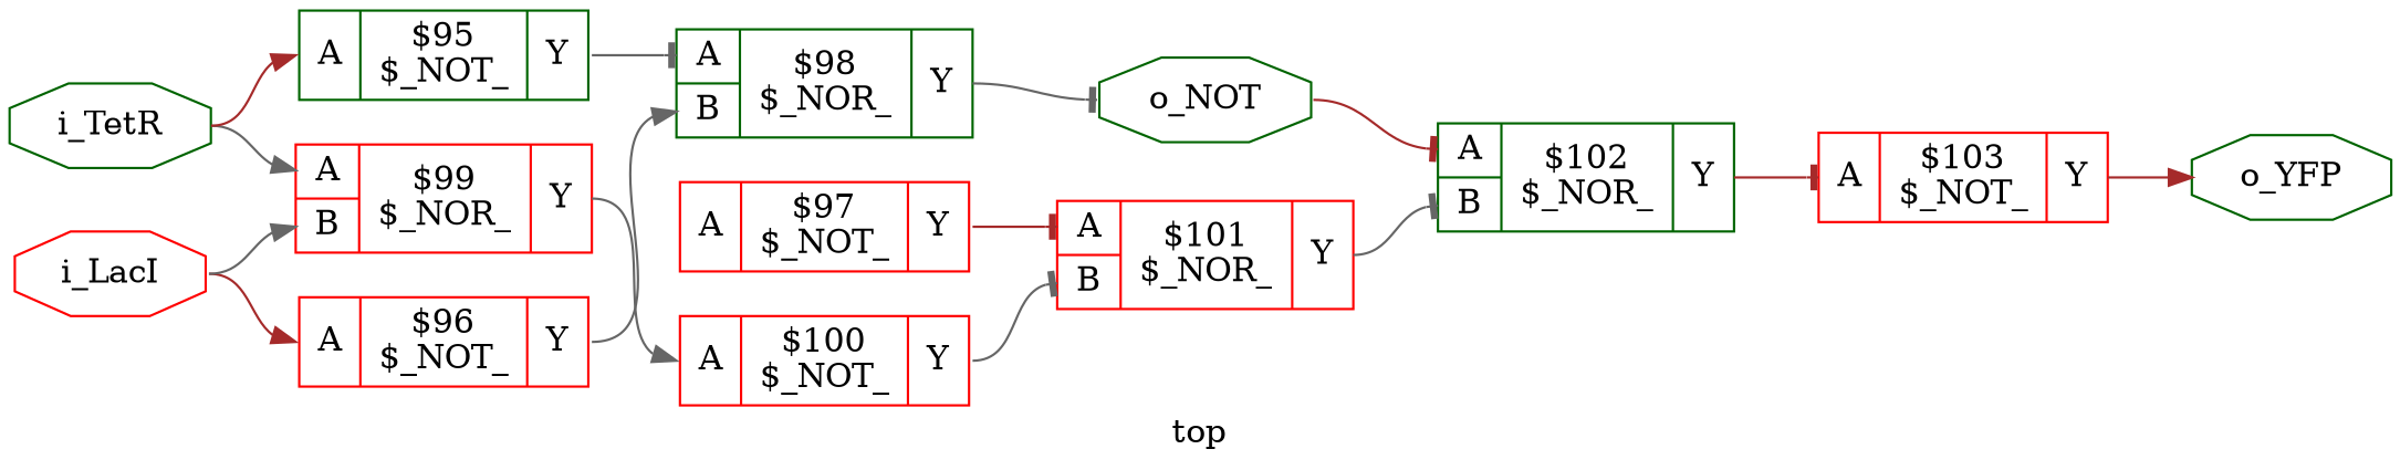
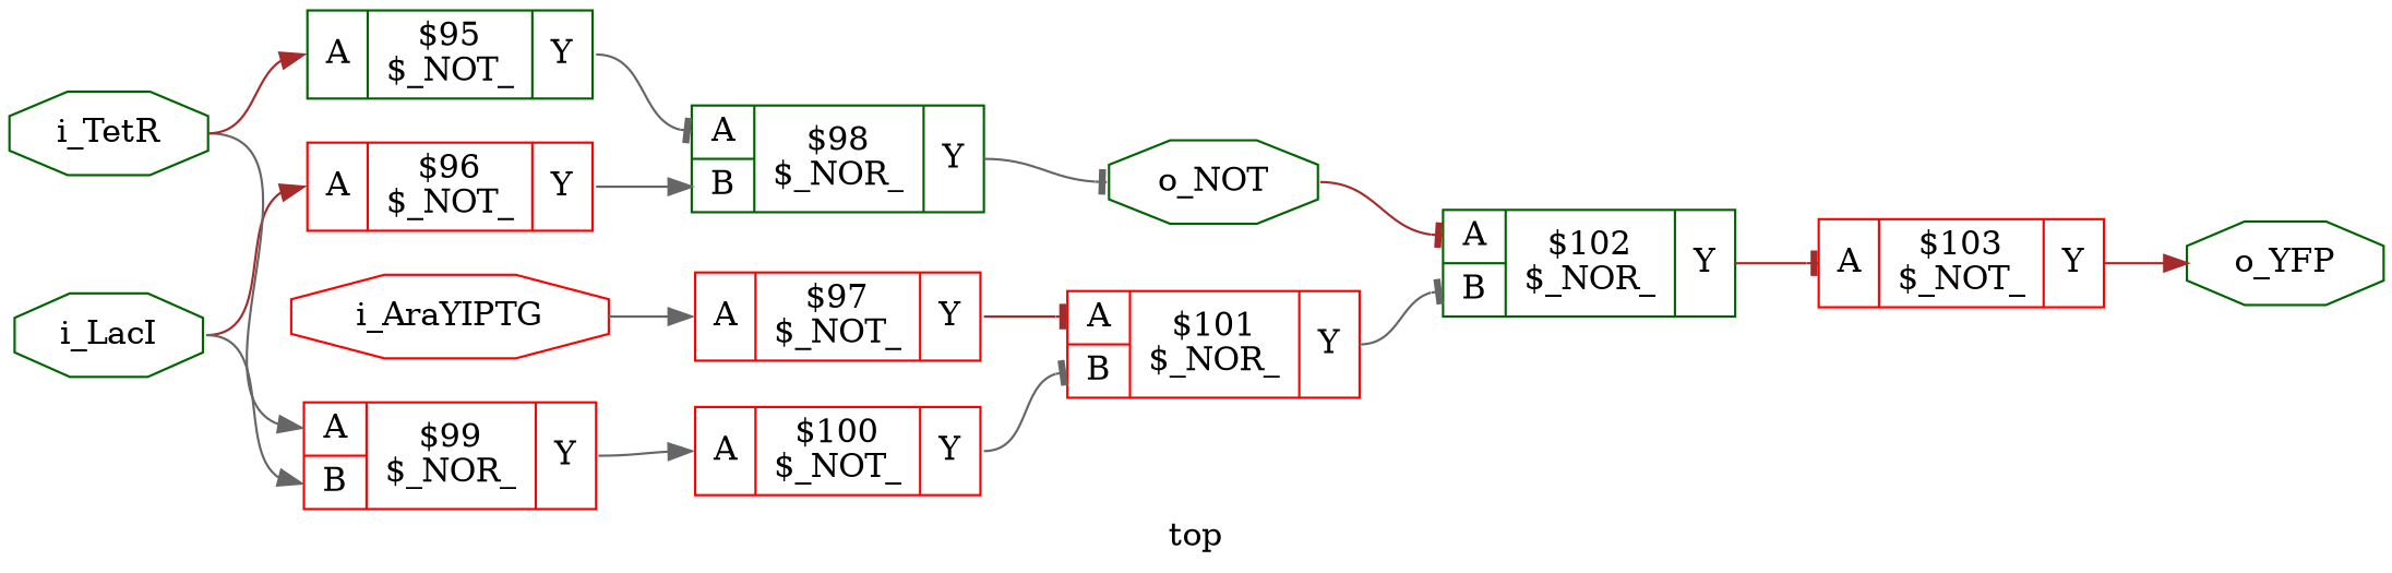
  digraph {
    label=top
    rankdir=LR
    remincross=true
    node [color=red shape=record]
    edge [arrowhead=normal color=gray40 fontcolor=black headport="p13:w" tailport="p14:e"]
+   n1 [fontcolor=black label=i_AraYIPTG shape=octagon]
    n2 [label="{{<p13> A}|$97\n$_NOT_|{<p14> Y}}"]
    n3 [label="{{<p13> A|<p16> B}|$101\n$_NOR_|{<p14> Y}}"]
-   n4 [fontcolor=black label=i_LacI shape=octagon]
+   n4 [color=darkgreen fontcolor=black label=i_LacI shape=octagon]
    n5 [label="{{<p13> A}|$96\n$_NOT_|{<p14> Y}}"]
    n6 [label="{{<p13> A|<p16> B}|$99\n$_NOR_|{<p14> Y}}"]
    n7 [color=darkgreen label="{{<p13> A|<p16> B}|$98\n$_NOR_|{<p14> Y}}"]
    n8 [label="{{<p13> A}|$100\n$_NOT_|{<p14> Y}}"]
    n9 [color=darkgreen fontcolor=black label=i_TetR shape=octagon]
    n10 [color=darkgreen label="{{<p13> A}|$95\n$_NOT_|{<p14> Y}}"]
    n11 [color=darkgreen fontcolor=black label=o_NOT shape=octagon]
    n12 [color=darkgreen label="{{<p13> A|<p16> B}|$102\n$_NOR_|{<p14> Y}}"]
    n13 [label="{{<p13> A}|$103\n$_NOT_|{<p14> Y}}"]
    n14 [color=darkgreen fontcolor=black label=o_YFP shape=octagon]
+   n1 -> n2 [tailport=e]
    n2 -> n3 [arrowhead=tee color=brown]
    n3 -> n12 [arrowhead=tee headport="p16:w"]
    n4 -> n5 [color=brown tailport=e]
    n4 -> n6 [headport="p16:w" tailport=e]
    n5 -> n7 [headport="p16:w"]
    n6 -> n8
    n7 -> n11 [arrowhead=tee headport=w]
    n8 -> n3 [arrowhead=tee headport="p16:w"]
    n9 -> n6 [tailport=e]
    n9 -> n10 [color=brown tailport=e]
    n10 -> n7 [arrowhead=tee]
    n11 -> n12 [arrowhead=tee color=brown tailport=e]
    n12 -> n13 [arrowhead=tee color=brown]
    n13 -> n14 [color=brown headport=w]
  }
